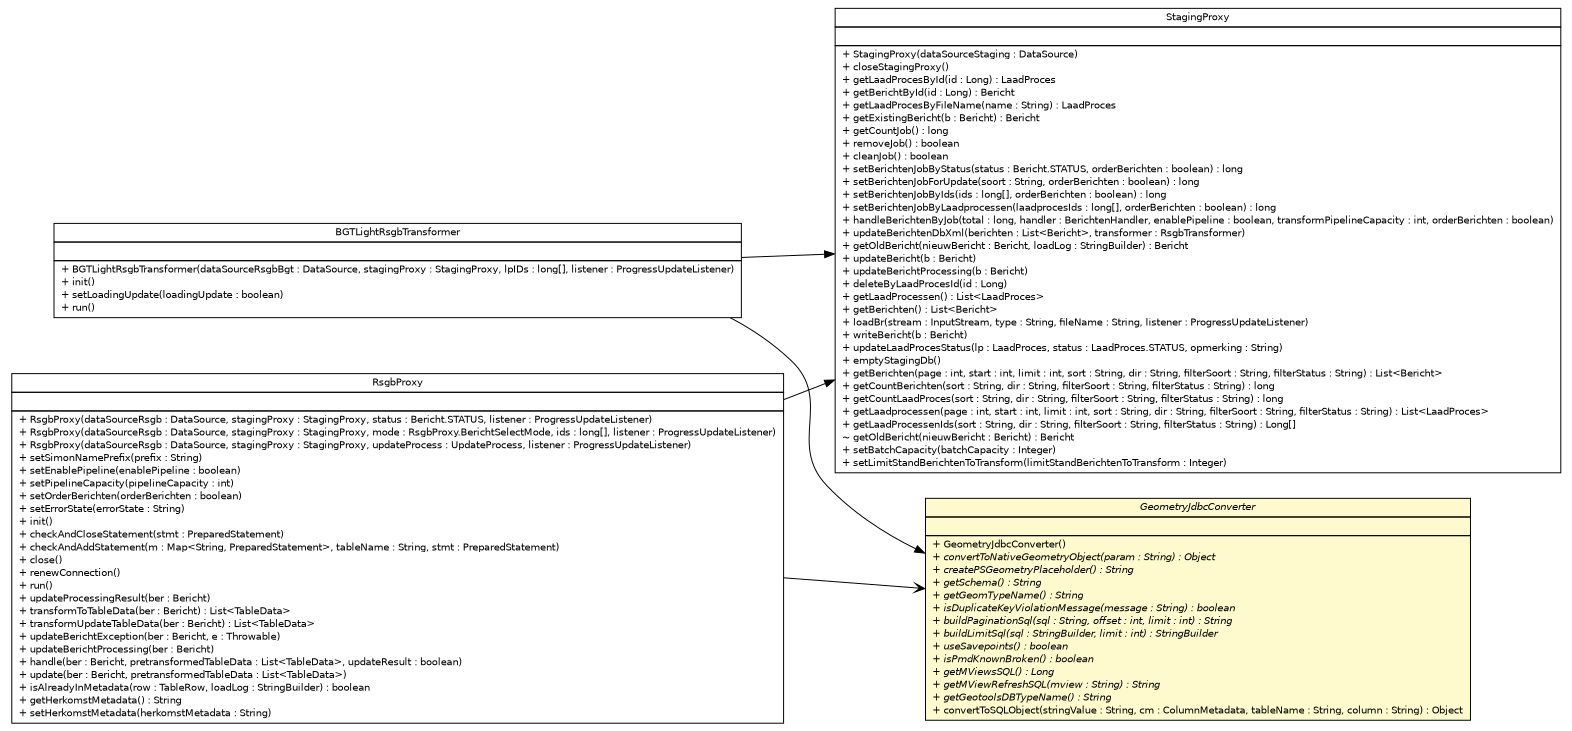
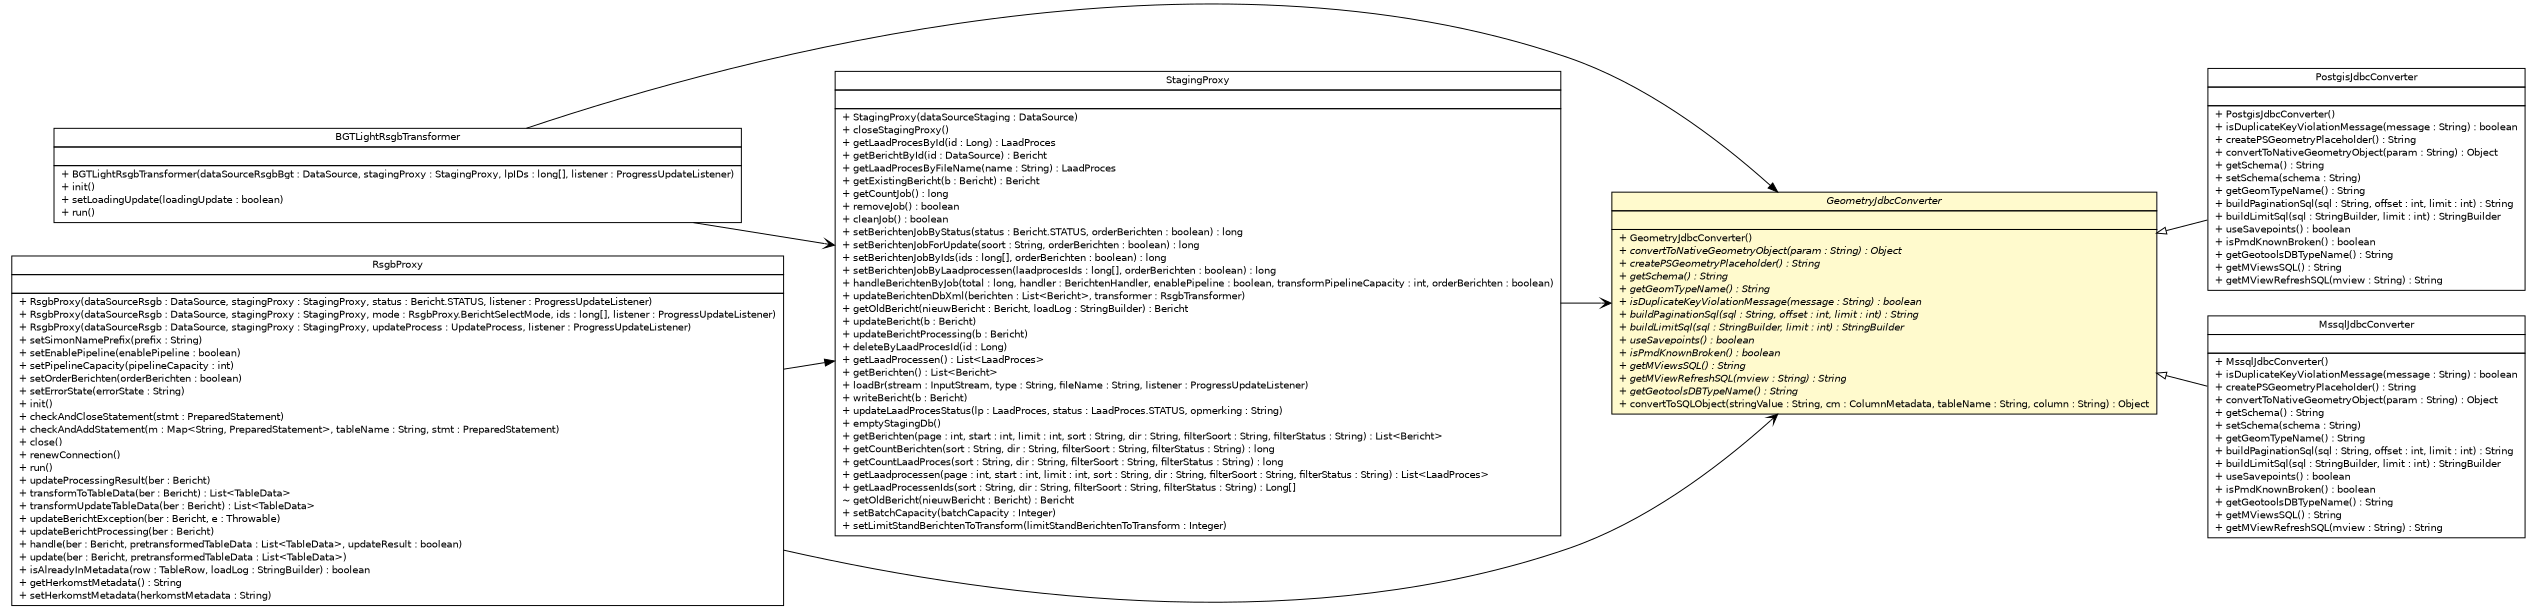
  digraph {
    nodesep=0.25
    rankdir=LR
    ranksep=0.5
    node [fontcolor=black fontname=Helvetica fontsize=10.0 shape=plaintext]
    edge [arrowhead=open color=black fontcolor=black fontname=Helvetica fontsize=10.0 headport=p labelfontname=Helvetica labelfontsize=10 tailport=p]
    n1 [label=<<table title="nl.b3p.brmo.loader.util.BGTLightRsgbTransformer" border="0" cellborder="1" cellspacing="0" cellpadding="2" port="p" href="../util/BGTLightRsgbTransformer.html"> 		<tr><td><table border="0" cellspacing="0" cellpadding="1"> <tr><td align="center" balign="center"> BGTLightRsgbTransformer </td></tr> 		</table></td></tr> 		<tr><td><table border="0" cellspacing="0" cellpadding="1"> <tr><td align="left" balign="left">  </td></tr> 		</table></td></tr> 		<tr><td><table border="0" cellspacing="0" cellpadding="1"> <tr><td align="left" balign="left"> + BGTLightRsgbTransformer(dataSourceRsgbBgt : DataSource, stagingProxy : StagingProxy, lpIDs : long[], listener : ProgressUpdateListener) </td></tr> <tr><td align="left" balign="left"> + init() </td></tr> <tr><td align="left" balign="left"> + setLoadingUpdate(loadingUpdate : boolean) </td></tr> <tr><td align="left" balign="left"> + run() </td></tr> 		</table></td></tr> 		</table>>]
-   n2 [label=<<table title="nl.b3p.brmo.loader.StagingProxy" border="0" cellborder="1" cellspacing="0" cellpadding="2" port="p" href="../StagingProxy.html"> 		<tr><td><table border="0" cellspacing="0" cellpadding="1"> <tr><td align="center" balign="center"> StagingProxy </td></tr> 		</table></td></tr> 		<tr><td><table border="0" cellspacing="0" cellpadding="1"> <tr><td align="left" balign="left">  </td></tr> 		</table></td></tr> 		<tr><td><table border="0" cellspacing="0" cellpadding="1"> <tr><td align="left" balign="left"> + StagingProxy(dataSourceStaging : DataSource) </td></tr> <tr><td align="left" balign="left"> + closeStagingProxy() </td></tr> <tr><td align="left" balign="left"> + getLaadProcesById(id : Long) : LaadProces </td></tr> <tr><td align="left" balign="left"> + getBerichtById(id : Long) : Bericht </td></tr> <tr><td align="left" balign="left"> + getLaadProcesByFileName(name : String) : LaadProces </td></tr> <tr><td align="left" balign="left"> + getExistingBericht(b : Bericht) : Bericht </td></tr> <tr><td align="left" balign="left"> + getCountJob() : long </td></tr> <tr><td align="left" balign="left"> + removeJob() : boolean </td></tr> <tr><td align="left" balign="left"> + cleanJob() : boolean </td></tr> <tr><td align="left" balign="left"> + setBerichtenJobByStatus(status : Bericht.STATUS, orderBerichten : boolean) : long </td></tr> <tr><td align="left" balign="left"> + setBerichtenJobForUpdate(soort : String, orderBerichten : boolean) : long </td></tr> <tr><td align="left" balign="left"> + setBerichtenJobByIds(ids : long[], orderBerichten : boolean) : long </td></tr> <tr><td align="left" balign="left"> + setBerichtenJobByLaadprocessen(laadprocesIds : long[], orderBerichten : boolean) : long </td></tr> <tr><td align="left" balign="left"> + handleBerichtenByJob(total : long, handler : BerichtenHandler, enablePipeline : boolean, transformPipelineCapacity : int, orderBerichten : boolean) </td></tr> <tr><td align="left" balign="left"> + updateBerichtenDbXml(berichten : List&lt;Bericht&gt;, transformer : RsgbTransformer) </td></tr> <tr><td align="left" balign="left"> + getOldBericht(nieuwBericht : Bericht, loadLog : StringBuilder) : Bericht </td></tr> <tr><td align="left" balign="left"> + updateBericht(b : Bericht) </td></tr> <tr><td align="left" balign="left"> + updateBerichtProcessing(b : Bericht) </td></tr> <tr><td align="left" balign="left"> + deleteByLaadProcesId(id : Long) </td></tr> <tr><td align="left" balign="left"> + getLaadProcessen() : List&lt;LaadProces&gt; </td></tr> <tr><td align="left" balign="left"> + getBerichten() : List&lt;Bericht&gt; </td></tr> <tr><td align="left" balign="left"> + loadBr(stream : InputStream, type : String, fileName : String, listener : ProgressUpdateListener) </td></tr> <tr><td align="left" balign="left"> + writeBericht(b : Bericht) </td></tr> <tr><td align="left" balign="left"> + updateLaadProcesStatus(lp : LaadProces, status : LaadProces.STATUS, opmerking : String) </td></tr> <tr><td align="left" balign="left"> + emptyStagingDb() </td></tr> <tr><td align="left" balign="left"> + getBerichten(page : int, start : int, limit : int, sort : String, dir : String, filterSoort : String, filterStatus : String) : List&lt;Bericht&gt; </td></tr> <tr><td align="left" balign="left"> + getCountBerichten(sort : String, dir : String, filterSoort : String, filterStatus : String) : long </td></tr> <tr><td align="left" balign="left"> + getCountLaadProces(sort : String, dir : String, filterSoort : String, filterStatus : String) : long </td></tr> <tr><td align="left" balign="left"> + getLaadprocessen(page : int, start : int, limit : int, sort : String, dir : String, filterSoort : String, filterStatus : String) : List&lt;LaadProces&gt; </td></tr> <tr><td align="left" balign="left"> + getLaadProcessenIds(sort : String, dir : String, filterSoort : String, filterStatus : String) : Long[] </td></tr> <tr><td align="left" balign="left"> ~ getOldBericht(nieuwBericht : Bericht) : Bericht </td></tr> <tr><td align="left" balign="left"> + setBatchCapacity(batchCapacity : Integer) </td></tr> <tr><td align="left" balign="left"> + setLimitStandBerichtenToTransform(limitStandBerichtenToTransform : Integer) </td></tr> 		</table></td></tr> 		</table>>]
-   n3 [label=<<table title="nl.b3p.brmo.loader.jdbc.GeometryJdbcConverter" border="0" cellborder="1" cellspacing="0" cellpadding="2" port="p" bgcolor="lemonChiffon" href="./GeometryJdbcConverter.html"> 		<tr><td><table border="0" cellspacing="0" cellpadding="1"> <tr><td align="center" balign="center"><font face="Helvetica-Oblique"> GeometryJdbcConverter </font></td></tr> 		</table></td></tr> 		<tr><td><table border="0" cellspacing="0" cellpadding="1"> <tr><td align="left" balign="left">  </td></tr> 		</table></td></tr> 		<tr><td><table border="0" cellspacing="0" cellpadding="1"> <tr><td align="left" balign="left"> + GeometryJdbcConverter() </td></tr> <tr><td align="left" balign="left"><font face="Helvetica-Oblique" point-size="10.0"> + convertToNativeGeometryObject(param : String) : Object </font></td></tr> <tr><td align="left" balign="left"><font face="Helvetica-Oblique" point-size="10.0"> + createPSGeometryPlaceholder() : String </font></td></tr> <tr><td align="left" balign="left"><font face="Helvetica-Oblique" point-size="10.0"> + getSchema() : String </font></td></tr> <tr><td align="left" balign="left"><font face="Helvetica-Oblique" point-size="10.0"> + getGeomTypeName() : String </font></td></tr> <tr><td align="left" balign="left"><font face="Helvetica-Oblique" point-size="10.0"> + isDuplicateKeyViolationMessage(message : String) : boolean </font></td></tr> <tr><td align="left" balign="left"><font face="Helvetica-Oblique" point-size="10.0"> + buildPaginationSql(sql : String, offset : int, limit : int) : String </font></td></tr> <tr><td align="left" balign="left"><font face="Helvetica-Oblique" point-size="10.0"> + buildLimitSql(sql : StringBuilder, limit : int) : StringBuilder </font></td></tr> <tr><td align="left" balign="left"><font face="Helvetica-Oblique" point-size="10.0"> + useSavepoints() : boolean </font></td></tr> <tr><td align="left" balign="left"><font face="Helvetica-Oblique" point-size="10.0"> + isPmdKnownBroken() : boolean </font></td></tr> <tr><td align="left" balign="left"><font face="Helvetica-Oblique" point-size="10.0"> + getMViewsSQL() : Long </font></td></tr> <tr><td align="left" balign="left"><font face="Helvetica-Oblique" point-size="10.0"> + getMViewRefreshSQL(mview : String) : String </font></td></tr> <tr><td align="left" balign="left"><font face="Helvetica-Oblique" point-size="10.0"> + getGeotoolsDBTypeName() : String </font></td></tr> <tr><td align="left" balign="left"> + convertToSQLObject(stringValue : String, cm : ColumnMetadata, tableName : String, column : String) : Object </td></tr> 		</table></td></tr> 		</table>>]
+   n2 [label=<<table title="nl.b3p.brmo.loader.StagingProxy" border="0" cellborder="1" cellspacing="0" cellpadding="2" port="p" href="../StagingProxy.html"> 		<tr><td><table border="0" cellspacing="0" cellpadding="1"> <tr><td align="center" balign="center"> StagingProxy </td></tr> 		</table></td></tr> 		<tr><td><table border="0" cellspacing="0" cellpadding="1"> <tr><td align="left" balign="left">  </td></tr> 		</table></td></tr> 		<tr><td><table border="0" cellspacing="0" cellpadding="1"> <tr><td align="left" balign="left"> + StagingProxy(dataSourceStaging : DataSource) </td></tr> <tr><td align="left" balign="left"> + closeStagingProxy() </td></tr> <tr><td align="left" balign="left"> + getLaadProcesById(id : Long) : LaadProces </td></tr> <tr><td align="left" balign="left"> + getBerichtById(id : DataSource) : Bericht </td></tr> <tr><td align="left" balign="left"> + getLaadProcesByFileName(name : String) : LaadProces </td></tr> <tr><td align="left" balign="left"> + getExistingBericht(b : Bericht) : Bericht </td></tr> <tr><td align="left" balign="left"> + getCountJob() : long </td></tr> <tr><td align="left" balign="left"> + removeJob() : boolean </td></tr> <tr><td align="left" balign="left"> + cleanJob() : boolean </td></tr> <tr><td align="left" balign="left"> + setBerichtenJobByStatus(status : Bericht.STATUS, orderBerichten : boolean) : long </td></tr> <tr><td align="left" balign="left"> + setBerichtenJobForUpdate(soort : String, orderBerichten : boolean) : long </td></tr> <tr><td align="left" balign="left"> + setBerichtenJobByIds(ids : long[], orderBerichten : boolean) : long </td></tr> <tr><td align="left" balign="left"> + setBerichtenJobByLaadprocessen(laadprocesIds : long[], orderBerichten : boolean) : long </td></tr> <tr><td align="left" balign="left"> + handleBerichtenByJob(total : long, handler : BerichtenHandler, enablePipeline : boolean, transformPipelineCapacity : int, orderBerichten : boolean) </td></tr> <tr><td align="left" balign="left"> + updateBerichtenDbXml(berichten : List&lt;Bericht&gt;, transformer : RsgbTransformer) </td></tr> <tr><td align="left" balign="left"> + getOldBericht(nieuwBericht : Bericht, loadLog : StringBuilder) : Bericht </td></tr> <tr><td align="left" balign="left"> + updateBericht(b : Bericht) </td></tr> <tr><td align="left" balign="left"> + updateBerichtProcessing(b : Bericht) </td></tr> <tr><td align="left" balign="left"> + deleteByLaadProcesId(id : Long) </td></tr> <tr><td align="left" balign="left"> + getLaadProcessen() : List&lt;LaadProces&gt; </td></tr> <tr><td align="left" balign="left"> + getBerichten() : List&lt;Bericht&gt; </td></tr> <tr><td align="left" balign="left"> + loadBr(stream : InputStream, type : String, fileName : String, listener : ProgressUpdateListener) </td></tr> <tr><td align="left" balign="left"> + writeBericht(b : Bericht) </td></tr> <tr><td align="left" balign="left"> + updateLaadProcesStatus(lp : LaadProces, status : LaadProces.STATUS, opmerking : String) </td></tr> <tr><td align="left" balign="left"> + emptyStagingDb() </td></tr> <tr><td align="left" balign="left"> + getBerichten(page : int, start : int, limit : int, sort : String, dir : String, filterSoort : String, filterStatus : String) : List&lt;Bericht&gt; </td></tr> <tr><td align="left" balign="left"> + getCountBerichten(sort : String, dir : String, filterSoort : String, filterStatus : String) : long </td></tr> <tr><td align="left" balign="left"> + getCountLaadProces(sort : String, dir : String, filterSoort : String, filterStatus : String) : long </td></tr> <tr><td align="left" balign="left"> + getLaadprocessen(page : int, start : int, limit : int, sort : String, dir : String, filterSoort : String, filterStatus : String) : List&lt;LaadProces&gt; </td></tr> <tr><td align="left" balign="left"> + getLaadProcessenIds(sort : String, dir : String, filterSoort : String, filterStatus : String) : Long[] </td></tr> <tr><td align="left" balign="left"> ~ getOldBericht(nieuwBericht : Bericht) : Bericht </td></tr> <tr><td align="left" balign="left"> + setBatchCapacity(batchCapacity : Integer) </td></tr> <tr><td align="left" balign="left"> + setLimitStandBerichtenToTransform(limitStandBerichtenToTransform : Integer) </td></tr> 		</table></td></tr> 		</table>>]
+   n3 [label=<<table title="nl.b3p.brmo.loader.jdbc.GeometryJdbcConverter" border="0" cellborder="1" cellspacing="0" cellpadding="2" port="p" bgcolor="lemonChiffon" href="./GeometryJdbcConverter.html"> 		<tr><td><table border="0" cellspacing="0" cellpadding="1"> <tr><td align="center" balign="center"><font face="Helvetica-Oblique"> GeometryJdbcConverter </font></td></tr> 		</table></td></tr> 		<tr><td><table border="0" cellspacing="0" cellpadding="1"> <tr><td align="left" balign="left">  </td></tr> 		</table></td></tr> 		<tr><td><table border="0" cellspacing="0" cellpadding="1"> <tr><td align="left" balign="left"> + GeometryJdbcConverter() </td></tr> <tr><td align="left" balign="left"><font face="Helvetica-Oblique" point-size="10.0"> + convertToNativeGeometryObject(param : String) : Object </font></td></tr> <tr><td align="left" balign="left"><font face="Helvetica-Oblique" point-size="10.0"> + createPSGeometryPlaceholder() : String </font></td></tr> <tr><td align="left" balign="left"><font face="Helvetica-Oblique" point-size="10.0"> + getSchema() : String </font></td></tr> <tr><td align="left" balign="left"><font face="Helvetica-Oblique" point-size="10.0"> + getGeomTypeName() : String </font></td></tr> <tr><td align="left" balign="left"><font face="Helvetica-Oblique" point-size="10.0"> + isDuplicateKeyViolationMessage(message : String) : boolean </font></td></tr> <tr><td align="left" balign="left"><font face="Helvetica-Oblique" point-size="10.0"> + buildPaginationSql(sql : String, offset : int, limit : int) : String </font></td></tr> <tr><td align="left" balign="left"><font face="Helvetica-Oblique" point-size="10.0"> + buildLimitSql(sql : StringBuilder, limit : int) : StringBuilder </font></td></tr> <tr><td align="left" balign="left"><font face="Helvetica-Oblique" point-size="10.0"> + useSavepoints() : boolean </font></td></tr> <tr><td align="left" balign="left"><font face="Helvetica-Oblique" point-size="10.0"> + isPmdKnownBroken() : boolean </font></td></tr> <tr><td align="left" balign="left"><font face="Helvetica-Oblique" point-size="10.0"> + getMViewsSQL() : String </font></td></tr> <tr><td align="left" balign="left"><font face="Helvetica-Oblique" point-size="10.0"> + getMViewRefreshSQL(mview : String) : String </font></td></tr> <tr><td align="left" balign="left"><font face="Helvetica-Oblique" point-size="10.0"> + getGeotoolsDBTypeName() : String </font></td></tr> <tr><td align="left" balign="left"> + convertToSQLObject(stringValue : String, cm : ColumnMetadata, tableName : String, column : String) : Object </td></tr> 		</table></td></tr> 		</table>>]
+   n4 [label=<<table title="nl.b3p.brmo.loader.jdbc.PostgisJdbcConverter" border="0" cellborder="1" cellspacing="0" cellpadding="2" port="p" href="./PostgisJdbcConverter.html"> 		<tr><td><table border="0" cellspacing="0" cellpadding="1"> <tr><td align="center" balign="center"> PostgisJdbcConverter </td></tr> 		</table></td></tr> 		<tr><td><table border="0" cellspacing="0" cellpadding="1"> <tr><td align="left" balign="left">  </td></tr> 		</table></td></tr> 		<tr><td><table border="0" cellspacing="0" cellpadding="1"> <tr><td align="left" balign="left"> + PostgisJdbcConverter() </td></tr> <tr><td align="left" balign="left"> + isDuplicateKeyViolationMessage(message : String) : boolean </td></tr> <tr><td align="left" balign="left"> + createPSGeometryPlaceholder() : String </td></tr> <tr><td align="left" balign="left"> + convertToNativeGeometryObject(param : String) : Object </td></tr> <tr><td align="left" balign="left"> + getSchema() : String </td></tr> <tr><td align="left" balign="left"> + setSchema(schema : String) </td></tr> <tr><td align="left" balign="left"> + getGeomTypeName() : String </td></tr> <tr><td align="left" balign="left"> + buildPaginationSql(sql : String, offset : int, limit : int) : String </td></tr> <tr><td align="left" balign="left"> + buildLimitSql(sql : StringBuilder, limit : int) : StringBuilder </td></tr> <tr><td align="left" balign="left"> + useSavepoints() : boolean </td></tr> <tr><td align="left" balign="left"> + isPmdKnownBroken() : boolean </td></tr> <tr><td align="left" balign="left"> + getGeotoolsDBTypeName() : String </td></tr> <tr><td align="left" balign="left"> + getMViewsSQL() : String </td></tr> <tr><td align="left" balign="left"> + getMViewRefreshSQL(mview : String) : String </td></tr> 		</table></td></tr> 		</table>>]
+   n5 [label=<<table title="nl.b3p.brmo.loader.jdbc.MssqlJdbcConverter" border="0" cellborder="1" cellspacing="0" cellpadding="2" port="p" href="./MssqlJdbcConverter.html"> 		<tr><td><table border="0" cellspacing="0" cellpadding="1"> <tr><td align="center" balign="center"> MssqlJdbcConverter </td></tr> 		</table></td></tr> 		<tr><td><table border="0" cellspacing="0" cellpadding="1"> <tr><td align="left" balign="left">  </td></tr> 		</table></td></tr> 		<tr><td><table border="0" cellspacing="0" cellpadding="1"> <tr><td align="left" balign="left"> + MssqlJdbcConverter() </td></tr> <tr><td align="left" balign="left"> + isDuplicateKeyViolationMessage(message : String) : boolean </td></tr> <tr><td align="left" balign="left"> + createPSGeometryPlaceholder() : String </td></tr> <tr><td align="left" balign="left"> + convertToNativeGeometryObject(param : String) : Object </td></tr> <tr><td align="left" balign="left"> + getSchema() : String </td></tr> <tr><td align="left" balign="left"> + setSchema(schema : String) </td></tr> <tr><td align="left" balign="left"> + getGeomTypeName() : String </td></tr> <tr><td align="left" balign="left"> + buildPaginationSql(sql : String, offset : int, limit : int) : String </td></tr> <tr><td align="left" balign="left"> + buildLimitSql(sql : StringBuilder, limit : int) : StringBuilder </td></tr> <tr><td align="left" balign="left"> + useSavepoints() : boolean </td></tr> <tr><td align="left" balign="left"> + isPmdKnownBroken() : boolean </td></tr> <tr><td align="left" balign="left"> + getGeotoolsDBTypeName() : String </td></tr> <tr><td align="left" balign="left"> + getMViewsSQL() : String </td></tr> <tr><td align="left" balign="left"> + getMViewRefreshSQL(mview : String) : String </td></tr> 		</table></td></tr> 		</table>>]
    n6 [label=<<table title="nl.b3p.brmo.loader.RsgbProxy" border="0" cellborder="1" cellspacing="0" cellpadding="2" port="p" href="../RsgbProxy.html"> 		<tr><td><table border="0" cellspacing="0" cellpadding="1"> <tr><td align="center" balign="center"> RsgbProxy </td></tr> 		</table></td></tr> 		<tr><td><table border="0" cellspacing="0" cellpadding="1"> <tr><td align="left" balign="left">  </td></tr> 		</table></td></tr> 		<tr><td><table border="0" cellspacing="0" cellpadding="1"> <tr><td align="left" balign="left"> + RsgbProxy(dataSourceRsgb : DataSource, stagingProxy : StagingProxy, status : Bericht.STATUS, listener : ProgressUpdateListener) </td></tr> <tr><td align="left" balign="left"> + RsgbProxy(dataSourceRsgb : DataSource, stagingProxy : StagingProxy, mode : RsgbProxy.BerichtSelectMode, ids : long[], listener : ProgressUpdateListener) </td></tr> <tr><td align="left" balign="left"> + RsgbProxy(dataSourceRsgb : DataSource, stagingProxy : StagingProxy, updateProcess : UpdateProcess, listener : ProgressUpdateListener) </td></tr> <tr><td align="left" balign="left"> + setSimonNamePrefix(prefix : String) </td></tr> <tr><td align="left" balign="left"> + setEnablePipeline(enablePipeline : boolean) </td></tr> <tr><td align="left" balign="left"> + setPipelineCapacity(pipelineCapacity : int) </td></tr> <tr><td align="left" balign="left"> + setOrderBerichten(orderBerichten : boolean) </td></tr> <tr><td align="left" balign="left"> + setErrorState(errorState : String) </td></tr> <tr><td align="left" balign="left"> + init() </td></tr> <tr><td align="left" balign="left"> + checkAndCloseStatement(stmt : PreparedStatement) </td></tr> <tr><td align="left" balign="left"> + checkAndAddStatement(m : Map&lt;String, PreparedStatement&gt;, tableName : String, stmt : PreparedStatement) </td></tr> <tr><td align="left" balign="left"> + close() </td></tr> <tr><td align="left" balign="left"> + renewConnection() </td></tr> <tr><td align="left" balign="left"> + run() </td></tr> <tr><td align="left" balign="left"> + updateProcessingResult(ber : Bericht) </td></tr> <tr><td align="left" balign="left"> + transformToTableData(ber : Bericht) : List&lt;TableData&gt; </td></tr> <tr><td align="left" balign="left"> + transformUpdateTableData(ber : Bericht) : List&lt;TableData&gt; </td></tr> <tr><td align="left" balign="left"> + updateBerichtException(ber : Bericht, e : Throwable) </td></tr> <tr><td align="left" balign="left"> + updateBerichtProcessing(ber : Bericht) </td></tr> <tr><td align="left" balign="left"> + handle(ber : Bericht, pretransformedTableData : List&lt;TableData&gt;, updateResult : boolean) </td></tr> <tr><td align="left" balign="left"> + update(ber : Bericht, pretransformedTableData : List&lt;TableData&gt;) </td></tr> <tr><td align="left" balign="left"> + isAlreadyInMetadata(row : TableRow, loadLog : StringBuilder) : boolean </td></tr> <tr><td align="left" balign="left"> + getHerkomstMetadata() : String </td></tr> <tr><td align="left" balign="left"> + setHerkomstMetadata(herkomstMetadata : String) </td></tr> 		</table></td></tr> 		</table>>]
-   n1 -> n2 [arrowhead=normal]
+   n1 -> n2
    n1 -> n3 [arrowhead=normal]
+   n2 -> n3
+   n3 -> n4 [arrowtail=empty dir=back fontsize=10 arrowhead="" color="" fontcolor=""]
+   n3 -> n5 [arrowtail=empty dir=back fontsize=10 arrowhead="" color="" fontcolor=""]
    n6 -> n2 [arrowhead=normal]
    n6 -> n3
  }
